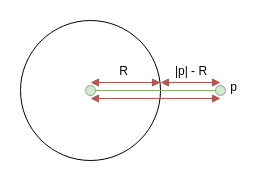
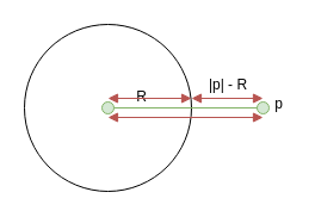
  <mxCell id="0" />
  <mxCell id="1" parent="0" />
  <mxCell id="2" value="" style="ellipse;whiteSpace=wrap;html=1;aspect=fixed;fillColor=none;" parent="1" vertex="1"><mxGeometry x="20" y="20" width="140" height="140" as="geometry" /></mxCell>
  <mxCell id="3" value="" style="ellipse;whiteSpace=wrap;html=1;aspect=fixed;fillColor=#d5e8d4;strokeColor=#82b366;" parent="1" vertex="1"><mxGeometry x="85" y="85" width="10" height="10" as="geometry" /></mxCell>
  <mxCell id="4" value="" style="endArrow=none;html=1;rounded=0;edgeStyle=orthogonalEdgeStyle;fillColor=#d5e8d4;strokeColor=#82b366;" edge="1" parent="1" source="3"><mxGeometry width="50" height="50" relative="1" as="geometry"><mxPoint x="85" y="-39.83" as="sourcePoint" /><mxPoint x="220" y="90" as="targetPoint" /></mxGeometry></mxCell>
  <mxCell id="5" value="" style="ellipse;whiteSpace=wrap;html=1;aspect=fixed;fillColor=#d5e8d4;strokeColor=#82b366;" vertex="1" parent="1"><mxGeometry x="215" y="85" width="10" height="10" as="geometry" /></mxCell>
  <mxCell id="6" value="p" style="text;html=1;strokeColor=none;fillColor=none;align=center;verticalAlign=middle;whiteSpace=wrap;rounded=0;" vertex="1" parent="1"><mxGeometry x="225" y="79" width="16.58" height="16" as="geometry" /></mxCell>
- <mxCell id="7" value="R" style="text;html=1;strokeColor=none;fillColor=none;align=center;verticalAlign=middle;whiteSpace=wrap;rounded=0;" vertex="1" parent="1"><mxGeometry x="115" y="63" width="16.58" height="16" as="geometry" /></mxCell>
+ <mxCell id="7" value="R" style="text;html=1;strokeColor=none;fillColor=none;align=center;verticalAlign=middle;whiteSpace=wrap;rounded=0;" vertex="1" parent="1"><mxGeometry x="110" y="73" width="16.58" height="16" as="geometry" /></mxCell>
  <mxCell id="8" value="" style="endArrow=block;html=1;rounded=0;edgeStyle=orthogonalEdgeStyle;fillColor=#f8cecc;strokeColor=#b85450;startArrow=block;startFill=1;endFill=1;" edge="1" parent="1"><mxGeometry width="50" height="50" relative="1" as="geometry"><mxPoint x="90" y="98" as="sourcePoint" /><mxPoint x="220" y="98" as="targetPoint" /></mxGeometry></mxCell>
  <mxCell id="9" value="" style="endArrow=block;html=1;rounded=0;edgeStyle=orthogonalEdgeStyle;fillColor=#f8cecc;strokeColor=#b85450;startArrow=block;startFill=1;endFill=1;" edge="1" parent="1"><mxGeometry width="50" height="50" relative="1" as="geometry"><mxPoint x="90" y="82" as="sourcePoint" /><mxPoint x="160" y="82" as="targetPoint" /></mxGeometry></mxCell>
  <mxCell id="10" value="" style="endArrow=block;html=1;rounded=0;edgeStyle=orthogonalEdgeStyle;fillColor=#f8cecc;strokeColor=#b85450;startArrow=block;startFill=1;endFill=1;" edge="1" parent="1"><mxGeometry width="50" height="50" relative="1" as="geometry"><mxPoint x="160" y="82" as="sourcePoint" /><mxPoint x="220" y="82" as="targetPoint" /></mxGeometry></mxCell>
  <mxCell id="11" value="|p| - R" style="text;html=1;strokeColor=none;fillColor=none;align=center;verticalAlign=middle;whiteSpace=wrap;rounded=0;" vertex="1" parent="1"><mxGeometry x="170" y="63" width="41.58" height="16" as="geometry" /></mxCell>
